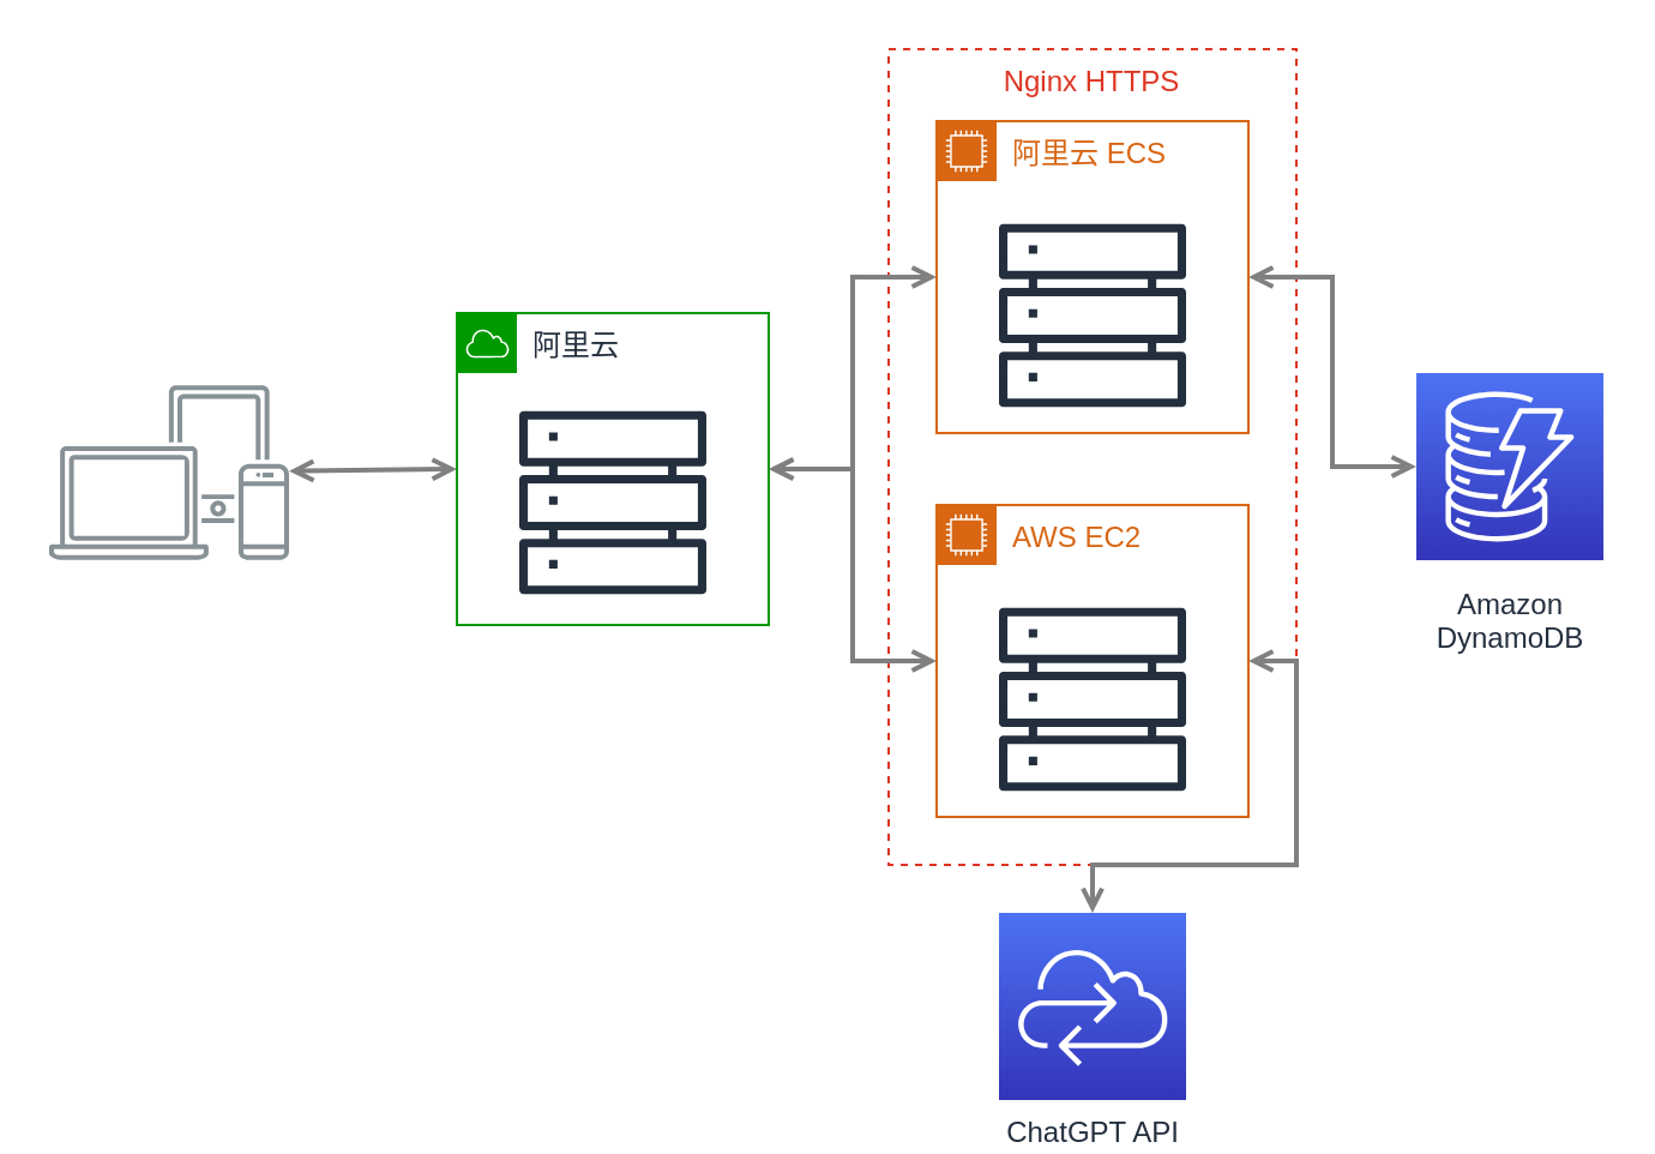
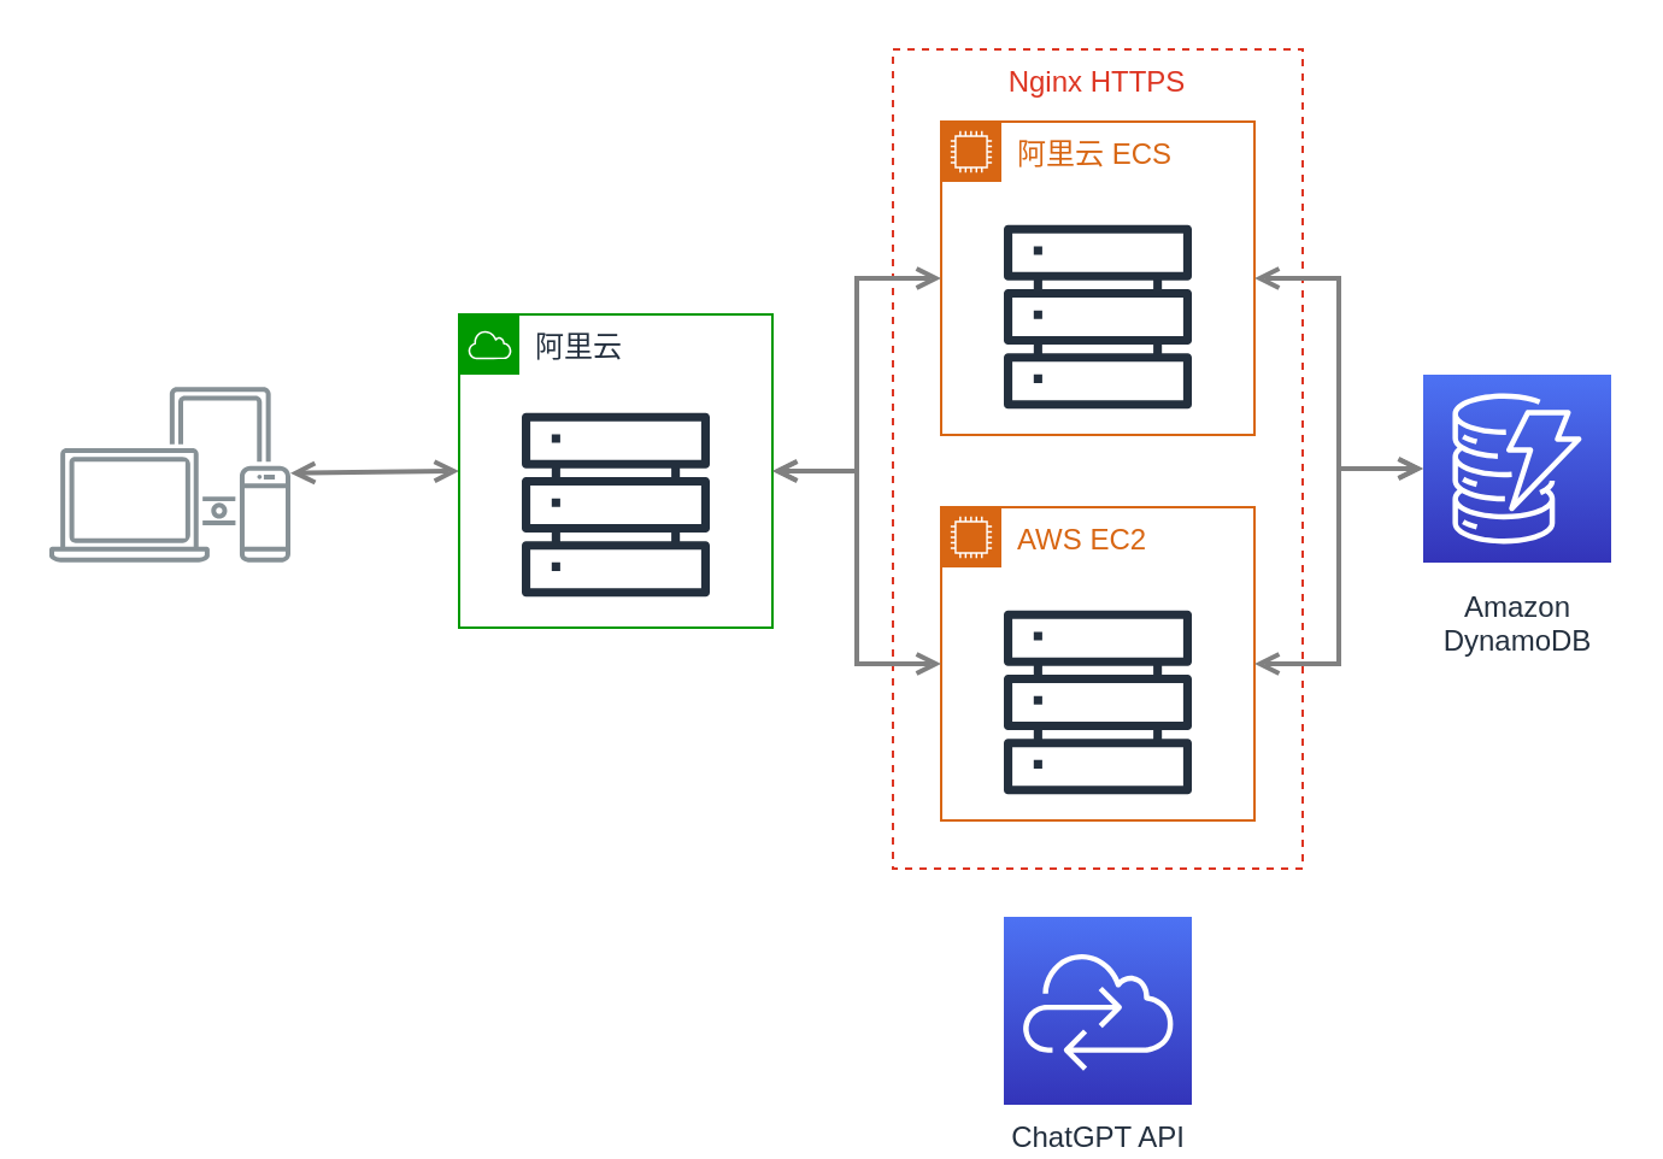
  <mxCell id="0" />
  <mxCell id="1" parent="0" />
  <mxCell id="2" style="rounded=0;orthogonalLoop=1;jettySize=auto;html=1;startArrow=open;startFill=0;endArrow=open;endFill=0;strokeWidth=2;strokeColor=#808080;entryX=0;entryY=0.5;entryDx=0;entryDy=0;" parent="1" source="4" target="5" edge="1"><mxGeometry relative="1" as="geometry"><mxPoint x="568.499" y="222" as="sourcePoint" /></mxGeometry></mxCell>
  <mxCell id="3" value="Amazon&lt;br&gt;DynamoDB&lt;br&gt;" style="outlineConnect=0;fontColor=#232F3E;gradientColor=#4D72F3;gradientDirection=north;fillColor=#3334B9;strokeColor=#ffffff;dashed=0;verticalLabelPosition=bottom;verticalAlign=top;align=center;html=1;fontSize=12;fontStyle=0;aspect=fixed;shape=mxgraph.aws4.resourceIcon;resIcon=mxgraph.aws4.dynamodb;labelBackgroundColor=#ffffff;spacingTop=5;" parent="1" vertex="1"><mxGeometry x="590" y="155" width="78" height="78" as="geometry" /></mxCell>
  <mxCell id="4" value="" style="sketch=0;outlineConnect=0;gradientColor=none;fontColor=#545B64;strokeColor=none;fillColor=#879196;dashed=0;verticalLabelPosition=bottom;verticalAlign=top;align=center;html=1;fontSize=12;fontStyle=0;aspect=fixed;shape=mxgraph.aws4.illustration_devices;pointerEvents=1" vertex="1" parent="1"><mxGeometry x="20" y="160" width="100" height="73" as="geometry" /></mxCell>
  <mxCell id="5" value="阿里云" style="points=[[0,0],[0.25,0],[0.5,0],[0.75,0],[1,0],[1,0.25],[1,0.5],[1,0.75],[1,1],[0.75,1],[0.5,1],[0.25,1],[0,1],[0,0.75],[0,0.5],[0,0.25]];outlineConnect=0;gradientColor=none;html=1;whiteSpace=wrap;fontSize=12;fontStyle=0;container=1;pointerEvents=0;collapsible=0;recursiveResize=0;shape=mxgraph.aws4.group;grIcon=mxgraph.aws4.group_aws_cloud;strokeColor=#009900;fillColor=none;verticalAlign=top;align=left;spacingLeft=30;fontColor=#232F3E;dashed=0;" vertex="1" parent="1"><mxGeometry x="190" y="130" width="130" height="130" as="geometry" /></mxCell>
  <mxCell id="6" value="" style="sketch=0;outlineConnect=0;fontColor=#232F3E;gradientColor=none;fillColor=#232F3D;strokeColor=none;dashed=0;verticalLabelPosition=bottom;verticalAlign=top;align=center;html=1;fontSize=12;fontStyle=0;aspect=fixed;pointerEvents=1;shape=mxgraph.aws4.servers;" vertex="1" parent="5"><mxGeometry x="26" y="40" width="78" height="78" as="geometry" /></mxCell>
  <mxCell id="7" value="Nginx HTTPS" style="fillColor=none;strokeColor=#DD3522;verticalAlign=top;fontStyle=0;fontColor=#DD3522;whiteSpace=wrap;html=1;dashed=1;" vertex="1" parent="1"><mxGeometry x="370" y="20" width="170" height="340" as="geometry" /></mxCell>
  <mxCell id="8" value="阿里云 ECS" style="points=[[0,0],[0.25,0],[0.5,0],[0.75,0],[1,0],[1,0.25],[1,0.5],[1,0.75],[1,1],[0.75,1],[0.5,1],[0.25,1],[0,1],[0,0.75],[0,0.5],[0,0.25]];outlineConnect=0;gradientColor=none;html=1;whiteSpace=wrap;fontSize=12;fontStyle=0;container=1;pointerEvents=0;collapsible=0;recursiveResize=0;shape=mxgraph.aws4.group;grIcon=mxgraph.aws4.group_ec2_instance_contents;strokeColor=#D86613;fillColor=none;verticalAlign=top;align=left;spacingLeft=30;fontColor=#D86613;dashed=0;" vertex="1" parent="1"><mxGeometry x="390" y="50" width="130" height="130" as="geometry" /></mxCell>
  <mxCell id="9" value="" style="sketch=0;outlineConnect=0;fontColor=#232F3E;gradientColor=none;fillColor=#232F3D;strokeColor=none;dashed=0;verticalLabelPosition=bottom;verticalAlign=top;align=center;html=1;fontSize=12;fontStyle=0;aspect=fixed;pointerEvents=1;shape=mxgraph.aws4.servers;" vertex="1" parent="8"><mxGeometry x="26" y="42" width="78" height="78" as="geometry" /></mxCell>
  <mxCell id="10" style="rounded=0;orthogonalLoop=1;jettySize=auto;html=1;startArrow=open;startFill=0;endArrow=open;endFill=0;strokeWidth=2;strokeColor=#808080;entryX=0;entryY=0.5;entryDx=0;entryDy=0;exitX=1;exitY=0.5;exitDx=0;exitDy=0;edgeStyle=orthogonalEdgeStyle;" edge="1" parent="1" source="5" target="8"><mxGeometry relative="1" as="geometry"><mxPoint x="110" y="206" as="sourcePoint" /><mxPoint x="200" y="205" as="targetPoint" /></mxGeometry></mxCell>
  <mxCell id="11" value="AWS EC2" style="points=[[0,0],[0.25,0],[0.5,0],[0.75,0],[1,0],[1,0.25],[1,0.5],[1,0.75],[1,1],[0.75,1],[0.5,1],[0.25,1],[0,1],[0,0.75],[0,0.5],[0,0.25]];outlineConnect=0;gradientColor=none;html=1;whiteSpace=wrap;fontSize=12;fontStyle=0;container=1;pointerEvents=0;collapsible=0;recursiveResize=0;shape=mxgraph.aws4.group;grIcon=mxgraph.aws4.group_ec2_instance_contents;strokeColor=#D86613;fillColor=none;verticalAlign=top;align=left;spacingLeft=30;fontColor=#D86613;dashed=0;" vertex="1" parent="1"><mxGeometry x="390" y="210" width="130" height="130" as="geometry" /></mxCell>
  <mxCell id="12" value="" style="sketch=0;outlineConnect=0;fontColor=#232F3E;gradientColor=none;fillColor=#232F3D;strokeColor=none;dashed=0;verticalLabelPosition=bottom;verticalAlign=top;align=center;html=1;fontSize=12;fontStyle=0;aspect=fixed;pointerEvents=1;shape=mxgraph.aws4.servers;" vertex="1" parent="11"><mxGeometry x="26" y="42" width="78" height="78" as="geometry" /></mxCell>
  <mxCell id="13" style="rounded=0;orthogonalLoop=1;jettySize=auto;html=1;startArrow=open;startFill=0;endArrow=open;endFill=0;strokeWidth=2;strokeColor=#808080;entryX=0;entryY=0.5;entryDx=0;entryDy=0;exitX=1;exitY=0.5;exitDx=0;exitDy=0;edgeStyle=orthogonalEdgeStyle;" edge="1" parent="1" source="5" target="11"><mxGeometry relative="1" as="geometry"><mxPoint x="330" y="205" as="sourcePoint" /><mxPoint x="385" y="125" as="targetPoint" /></mxGeometry></mxCell>
  <mxCell id="14" style="rounded=0;orthogonalLoop=1;jettySize=auto;html=1;startArrow=open;startFill=0;endArrow=open;endFill=0;strokeWidth=2;strokeColor=#808080;exitX=1;exitY=0.5;exitDx=0;exitDy=0;edgeStyle=orthogonalEdgeStyle;" edge="1" parent="1" source="8" target="3"><mxGeometry relative="1" as="geometry"><mxPoint x="550" y="130" as="sourcePoint" /><mxPoint x="620" y="50" as="targetPoint" /></mxGeometry></mxCell>
- <mxCell id="15" style="rounded=0;orthogonalLoop=1;jettySize=auto;html=1;startArrow=open;startFill=0;endArrow=open;endFill=0;strokeWidth=2;strokeColor=#808080;exitX=1;exitY=0.5;exitDx=0;exitDy=0;edgeStyle=orthogonalEdgeStyle;" edge="1" parent="1" source="11" target="16"><mxGeometry relative="1" as="geometry"><mxPoint x="540" y="280" as="sourcePoint" /><mxPoint x="610" y="359" as="targetPoint" /></mxGeometry></mxCell>
+ <mxCell id="15" style="rounded=0;orthogonalLoop=1;jettySize=auto;html=1;startArrow=open;startFill=0;endArrow=open;endFill=0;strokeWidth=2;strokeColor=#808080;exitX=1;exitY=0.5;exitDx=0;exitDy=0;edgeStyle=orthogonalEdgeStyle;" edge="1" parent="1" source="11" target="3"><mxGeometry relative="1" as="geometry"><mxPoint x="540" y="280" as="sourcePoint" /><mxPoint x="610" y="359" as="targetPoint" /></mxGeometry></mxCell>
  <mxCell id="16" value="ChatGPT API" style="sketch=0;points=[[0,0,0],[0.25,0,0],[0.5,0,0],[0.75,0,0],[1,0,0],[0,1,0],[0.25,1,0],[0.5,1,0],[0.75,1,0],[1,1,0],[0,0.25,0],[0,0.5,0],[0,0.75,0],[1,0.25,0],[1,0.5,0],[1,0.75,0]];outlineConnect=0;fontColor=#232F3E;gradientColor=#4D72F3;gradientDirection=north;fillColor=#3334B9;strokeColor=#ffffff;dashed=0;verticalLabelPosition=bottom;verticalAlign=top;align=center;html=1;fontSize=12;fontStyle=0;aspect=fixed;shape=mxgraph.aws4.resourceIcon;resIcon=mxgraph.aws4.cloud_control_api;" vertex="1" parent="1"><mxGeometry x="416" y="380" width="78" height="78" as="geometry" /></mxCell>
